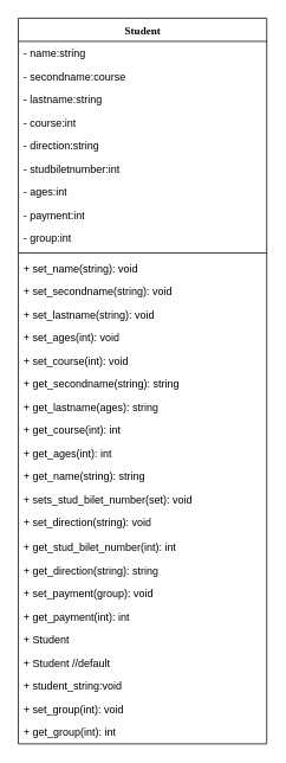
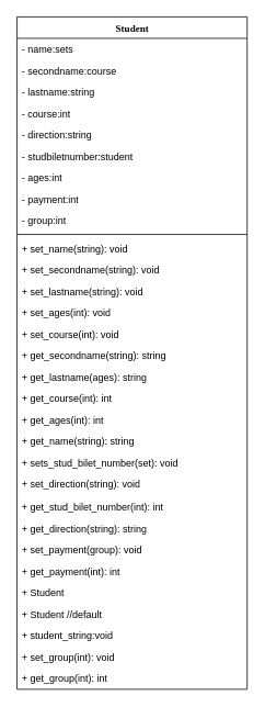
  <mxCell id="0" />
  <mxCell id="1" parent="0" />
  <mxCell id="2" value="Student" style="swimlane;html=1;fontStyle=1;align=center;verticalAlign=top;childLayout=stackLayout;horizontal=1;startSize=26;horizontalStack=0;resizeParent=1;resizeLast=0;collapsible=1;marginBottom=0;swimlaneFillColor=#ffffff;rounded=0;shadow=0;comic=0;labelBackgroundColor=none;strokeWidth=1;fillColor=none;fontFamily=Verdana;fontSize=12" parent="1" vertex="1"><mxGeometry x="20" y="20" width="280" height="816" as="geometry" /></mxCell>
- <mxCell id="3" value="- name:string" style="text;html=1;strokeColor=none;fillColor=none;align=left;verticalAlign=top;spacingLeft=4;spacingRight=4;whiteSpace=wrap;overflow=hidden;rotatable=0;points=[[0,0.5],[1,0.5]];portConstraint=eastwest;" parent="2" vertex="1"><mxGeometry y="26" width="280" height="26" as="geometry" /></mxCell>
+ <mxCell id="3" value="- name:sets" style="text;html=1;strokeColor=none;fillColor=none;align=left;verticalAlign=top;spacingLeft=4;spacingRight=4;whiteSpace=wrap;overflow=hidden;rotatable=0;points=[[0,0.5],[1,0.5]];portConstraint=eastwest;" parent="2" vertex="1"><mxGeometry y="26" width="280" height="26" as="geometry" /></mxCell>
  <mxCell id="4" value="- secondname:course" style="text;html=1;strokeColor=none;fillColor=none;align=left;verticalAlign=top;spacingLeft=4;spacingRight=4;whiteSpace=wrap;overflow=hidden;rotatable=0;points=[[0,0.5],[1,0.5]];portConstraint=eastwest;" parent="2" vertex="1"><mxGeometry y="52" width="280" height="26" as="geometry" /></mxCell>
  <mxCell id="5" value="- lastname:string" style="text;html=1;strokeColor=none;fillColor=none;align=left;verticalAlign=top;spacingLeft=4;spacingRight=4;whiteSpace=wrap;overflow=hidden;rotatable=0;points=[[0,0.5],[1,0.5]];portConstraint=eastwest;" parent="2" vertex="1"><mxGeometry y="78" width="280" height="26" as="geometry" /></mxCell>
  <mxCell id="6" value="- course:int" style="text;html=1;strokeColor=none;fillColor=none;align=left;verticalAlign=top;spacingLeft=4;spacingRight=4;whiteSpace=wrap;overflow=hidden;rotatable=0;points=[[0,0.5],[1,0.5]];portConstraint=eastwest;" parent="2" vertex="1"><mxGeometry y="104" width="280" height="26" as="geometry" /></mxCell>
  <mxCell id="7" value="- direction:string" style="text;html=1;strokeColor=none;fillColor=none;align=left;verticalAlign=top;spacingLeft=4;spacingRight=4;whiteSpace=wrap;overflow=hidden;rotatable=0;points=[[0,0.5],[1,0.5]];portConstraint=eastwest;" parent="2" vertex="1"><mxGeometry y="130" width="280" height="26" as="geometry" /></mxCell>
- <mxCell id="8" value="- studbiletnumber:int" style="text;html=1;strokeColor=none;fillColor=none;align=left;verticalAlign=top;spacingLeft=4;spacingRight=4;whiteSpace=wrap;overflow=hidden;rotatable=0;points=[[0,0.5],[1,0.5]];portConstraint=eastwest;" parent="2" vertex="1"><mxGeometry y="156" width="280" height="26" as="geometry" /></mxCell>
+ <mxCell id="8" value="- studbiletnumber:student" style="text;html=1;strokeColor=none;fillColor=none;align=left;verticalAlign=top;spacingLeft=4;spacingRight=4;whiteSpace=wrap;overflow=hidden;rotatable=0;points=[[0,0.5],[1,0.5]];portConstraint=eastwest;" parent="2" vertex="1"><mxGeometry y="156" width="280" height="26" as="geometry" /></mxCell>
  <mxCell id="9" value="- ages:int" style="text;html=1;strokeColor=none;fillColor=none;align=left;verticalAlign=top;spacingLeft=4;spacingRight=4;whiteSpace=wrap;overflow=hidden;rotatable=0;points=[[0,0.5],[1,0.5]];portConstraint=eastwest;" parent="2" vertex="1"><mxGeometry y="182" width="280" height="26" as="geometry" /></mxCell>
  <mxCell id="10" value="- payment:int" style="text;html=1;strokeColor=none;fillColor=none;align=left;verticalAlign=top;spacingLeft=4;spacingRight=4;whiteSpace=wrap;overflow=hidden;rotatable=0;points=[[0,0.5],[1,0.5]];portConstraint=eastwest;" parent="2" vertex="1"><mxGeometry y="208" width="280" height="26" as="geometry" /></mxCell>
  <mxCell id="11" value="- group:int" style="text;html=1;strokeColor=none;fillColor=none;align=left;verticalAlign=top;spacingLeft=4;spacingRight=4;whiteSpace=wrap;overflow=hidden;rotatable=0;points=[[0,0.5],[1,0.5]];portConstraint=eastwest;" parent="2" vertex="1"><mxGeometry y="234" width="280" height="26" as="geometry" /></mxCell>
  <mxCell id="12" value="" style="line;html=1;strokeWidth=1;fillColor=none;align=left;verticalAlign=middle;spacingTop=-1;spacingLeft=3;spacingRight=3;rotatable=0;labelPosition=right;points=[];portConstraint=eastwest;" parent="2" vertex="1"><mxGeometry y="260" width="280" height="8" as="geometry" /></mxCell>
  <mxCell id="13" value="+ set_name(string): void" style="text;html=1;strokeColor=none;fillColor=none;align=left;verticalAlign=top;spacingLeft=4;spacingRight=4;whiteSpace=wrap;overflow=hidden;rotatable=0;points=[[0,0.5],[1,0.5]];portConstraint=eastwest;" parent="2" vertex="1"><mxGeometry y="268" width="280" height="26" as="geometry" /></mxCell>
  <mxCell id="14" value="+ set_secondname(string): void" style="text;html=1;strokeColor=none;fillColor=none;align=left;verticalAlign=top;spacingLeft=4;spacingRight=4;whiteSpace=wrap;overflow=hidden;rotatable=0;points=[[0,0.5],[1,0.5]];portConstraint=eastwest;" parent="2" vertex="1"><mxGeometry y="294" width="280" height="26" as="geometry" /></mxCell>
  <mxCell id="15" value="+ set_lastname(string): void" style="text;html=1;strokeColor=none;fillColor=none;align=left;verticalAlign=top;spacingLeft=4;spacingRight=4;whiteSpace=wrap;overflow=hidden;rotatable=0;points=[[0,0.5],[1,0.5]];portConstraint=eastwest;" parent="2" vertex="1"><mxGeometry y="320" width="280" height="26" as="geometry" /></mxCell>
  <mxCell id="16" value="+ set_ages(int): void" style="text;html=1;strokeColor=none;fillColor=none;align=left;verticalAlign=top;spacingLeft=4;spacingRight=4;whiteSpace=wrap;overflow=hidden;rotatable=0;points=[[0,0.5],[1,0.5]];portConstraint=eastwest;" parent="2" vertex="1"><mxGeometry y="346" width="280" height="26" as="geometry" /></mxCell>
  <mxCell id="17" value="+ set_course(int): void" style="text;html=1;strokeColor=none;fillColor=none;align=left;verticalAlign=top;spacingLeft=4;spacingRight=4;whiteSpace=wrap;overflow=hidden;rotatable=0;points=[[0,0.5],[1,0.5]];portConstraint=eastwest;" parent="2" vertex="1"><mxGeometry y="372" width="280" height="26" as="geometry" /></mxCell>
  <mxCell id="18" value="+ get_secondname(string): string" style="text;html=1;strokeColor=none;fillColor=none;align=left;verticalAlign=top;spacingLeft=4;spacingRight=4;whiteSpace=wrap;overflow=hidden;rotatable=0;points=[[0,0.5],[1,0.5]];portConstraint=eastwest;" parent="2" vertex="1"><mxGeometry y="398" width="280" height="26" as="geometry" /></mxCell>
  <mxCell id="19" value="+ get_lastname(ages): string" style="text;html=1;strokeColor=none;fillColor=none;align=left;verticalAlign=top;spacingLeft=4;spacingRight=4;whiteSpace=wrap;overflow=hidden;rotatable=0;points=[[0,0.5],[1,0.5]];portConstraint=eastwest;" parent="2" vertex="1"><mxGeometry y="424" width="280" height="26" as="geometry" /></mxCell>
  <mxCell id="20" value="+ get_course(int): int" style="text;html=1;strokeColor=none;fillColor=none;align=left;verticalAlign=top;spacingLeft=4;spacingRight=4;whiteSpace=wrap;overflow=hidden;rotatable=0;points=[[0,0.5],[1,0.5]];portConstraint=eastwest;" parent="2" vertex="1"><mxGeometry y="450" width="280" height="26" as="geometry" /></mxCell>
  <mxCell id="21" value="+ get_ages(int): int" style="text;html=1;strokeColor=none;fillColor=none;align=left;verticalAlign=top;spacingLeft=4;spacingRight=4;whiteSpace=wrap;overflow=hidden;rotatable=0;points=[[0,0.5],[1,0.5]];portConstraint=eastwest;" parent="2" vertex="1"><mxGeometry y="476" width="280" height="26" as="geometry" /></mxCell>
  <mxCell id="22" value="+ get_name(string): string" style="text;html=1;strokeColor=none;fillColor=none;align=left;verticalAlign=top;spacingLeft=4;spacingRight=4;whiteSpace=wrap;overflow=hidden;rotatable=0;points=[[0,0.5],[1,0.5]];portConstraint=eastwest;" parent="2" vertex="1"><mxGeometry y="502" width="280" height="26" as="geometry" /></mxCell>
  <mxCell id="23" value="+ sets_stud_bilet_number(set): void" style="text;html=1;strokeColor=none;fillColor=none;align=left;verticalAlign=top;spacingLeft=4;spacingRight=4;whiteSpace=wrap;overflow=hidden;rotatable=0;points=[[0,0.5],[1,0.5]];portConstraint=eastwest;" parent="2" vertex="1"><mxGeometry y="528" width="280" height="26" as="geometry" /></mxCell>
  <mxCell id="24" value="+ set_direction(string): void" style="text;html=1;strokeColor=none;fillColor=none;align=left;verticalAlign=top;spacingLeft=4;spacingRight=4;whiteSpace=wrap;overflow=hidden;rotatable=0;points=[[0,0.5],[1,0.5]];portConstraint=eastwest;" parent="2" vertex="1"><mxGeometry y="554" width="280" height="28" as="geometry" /></mxCell>
  <mxCell id="25" value="+ get_stud_bilet_number(int): int" style="text;html=1;strokeColor=none;fillColor=none;align=left;verticalAlign=top;spacingLeft=4;spacingRight=4;whiteSpace=wrap;overflow=hidden;rotatable=0;points=[[0,0.5],[1,0.5]];portConstraint=eastwest;" parent="2" vertex="1"><mxGeometry y="582" width="280" height="26" as="geometry" /></mxCell>
  <mxCell id="26" value="+ get_direction(string): string" style="text;html=1;strokeColor=none;fillColor=none;align=left;verticalAlign=top;spacingLeft=4;spacingRight=4;whiteSpace=wrap;overflow=hidden;rotatable=0;points=[[0,0.5],[1,0.5]];portConstraint=eastwest;" parent="2" vertex="1"><mxGeometry y="608" width="280" height="26" as="geometry" /></mxCell>
  <mxCell id="27" value="+ set_payment(group): void" style="text;html=1;strokeColor=none;fillColor=none;align=left;verticalAlign=top;spacingLeft=4;spacingRight=4;whiteSpace=wrap;overflow=hidden;rotatable=0;points=[[0,0.5],[1,0.5]];portConstraint=eastwest;" parent="2" vertex="1"><mxGeometry y="634" width="280" height="26" as="geometry" /></mxCell>
  <mxCell id="28" value="+ get_payment(int): int" style="text;html=1;strokeColor=none;fillColor=none;align=left;verticalAlign=top;spacingLeft=4;spacingRight=4;whiteSpace=wrap;overflow=hidden;rotatable=0;points=[[0,0.5],[1,0.5]];portConstraint=eastwest;" parent="2" vertex="1"><mxGeometry y="660" width="280" height="26" as="geometry" /></mxCell>
  <mxCell id="29" value="+ Student" style="text;html=1;strokeColor=none;fillColor=none;align=left;verticalAlign=top;spacingLeft=4;spacingRight=4;whiteSpace=wrap;overflow=hidden;rotatable=0;points=[[0,0.5],[1,0.5]];portConstraint=eastwest;" parent="2" vertex="1"><mxGeometry y="686" width="280" height="26" as="geometry" /></mxCell>
  <mxCell id="30" value="+ Student //default" style="text;html=1;strokeColor=none;fillColor=none;align=left;verticalAlign=top;spacingLeft=4;spacingRight=4;whiteSpace=wrap;overflow=hidden;rotatable=0;points=[[0,0.5],[1,0.5]];portConstraint=eastwest;" vertex="1" parent="2"><mxGeometry y="712" width="280" height="26" as="geometry" /></mxCell>
  <mxCell id="31" value="+ student_string:void" style="text;html=1;strokeColor=none;fillColor=none;align=left;verticalAlign=top;spacingLeft=4;spacingRight=4;whiteSpace=wrap;overflow=hidden;rotatable=0;points=[[0,0.5],[1,0.5]];portConstraint=eastwest;" parent="2" vertex="1"><mxGeometry y="738" width="280" height="26" as="geometry" /></mxCell>
  <mxCell id="32" value="+ set_group(int): void" style="text;html=1;strokeColor=none;fillColor=none;align=left;verticalAlign=top;spacingLeft=4;spacingRight=4;whiteSpace=wrap;overflow=hidden;rotatable=0;points=[[0,0.5],[1,0.5]];portConstraint=eastwest;" parent="2" vertex="1"><mxGeometry y="764" width="280" height="26" as="geometry" /></mxCell>
  <mxCell id="33" value="+ get_group(int): int" style="text;html=1;strokeColor=none;fillColor=none;align=left;verticalAlign=top;spacingLeft=4;spacingRight=4;whiteSpace=wrap;overflow=hidden;rotatable=0;points=[[0,0.5],[1,0.5]];portConstraint=eastwest;" parent="2" vertex="1"><mxGeometry y="790" width="280" height="26" as="geometry" /></mxCell>
